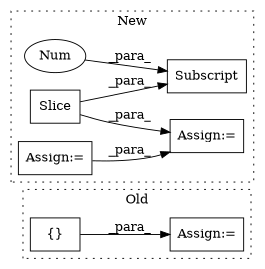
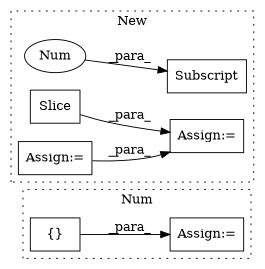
  digraph {
    rankdir=LR
    node [a=68 l=1 shape=box]
    n1 [a=59 l="1,0" label="{}" s="5113,5139"]
    n2 [l=4 label="Assign:=" s=5879]
    n3 [a=80 label=Slice s=4823]
    n4 [a=76 label=Num s=4825 shape=ellipse]
    n5 [a=63 l="13,0" label=Subscript s="4814,0"]
    n6 [l=3 label="Assign:=" s=6077]
    n7 [l=3 label="Assign:=" s=4777]
    subgraph cluster_1 {
-     label=Old
+     label=Num
      style=dotted
      n1
      n2
    }
    subgraph cluster_2 {
      label=New
      style=dotted
      n3
      n4
      n5
      n6
      n7
    }
    n1 -> n2 [label=_para_]
-   n3 -> n5 [label=_para_]
    n3 -> n6 [label=_para_]
    n4 -> n5 [label=_para_]
    n7 -> n6 [label=_para_]
  }
